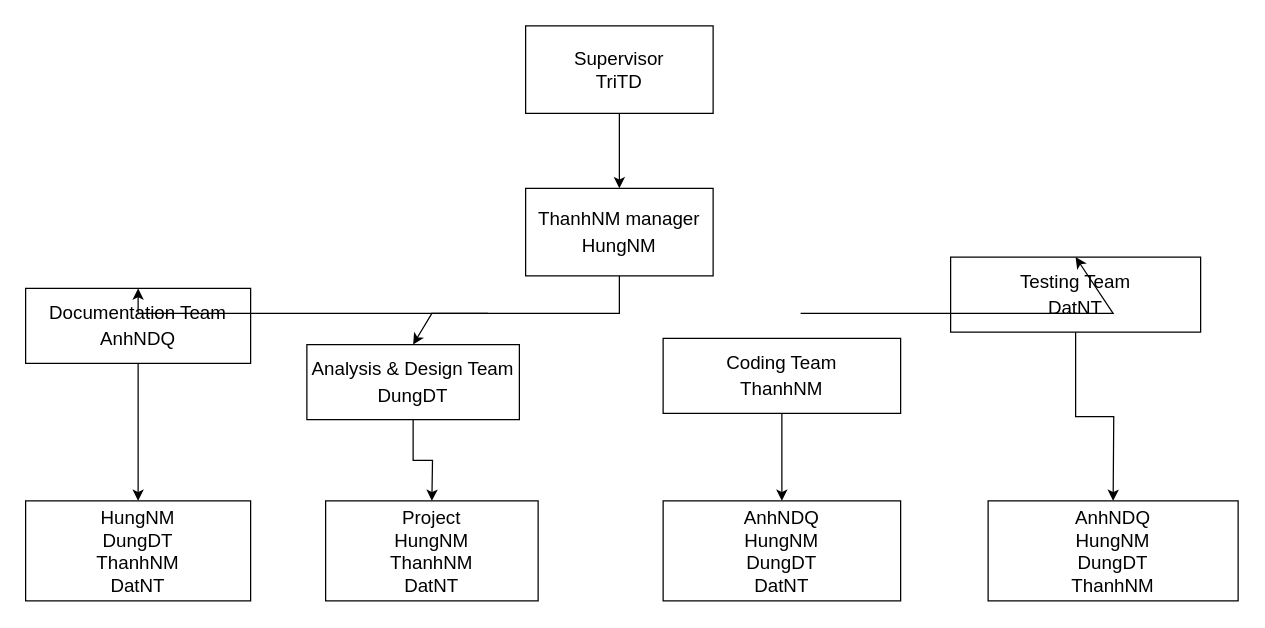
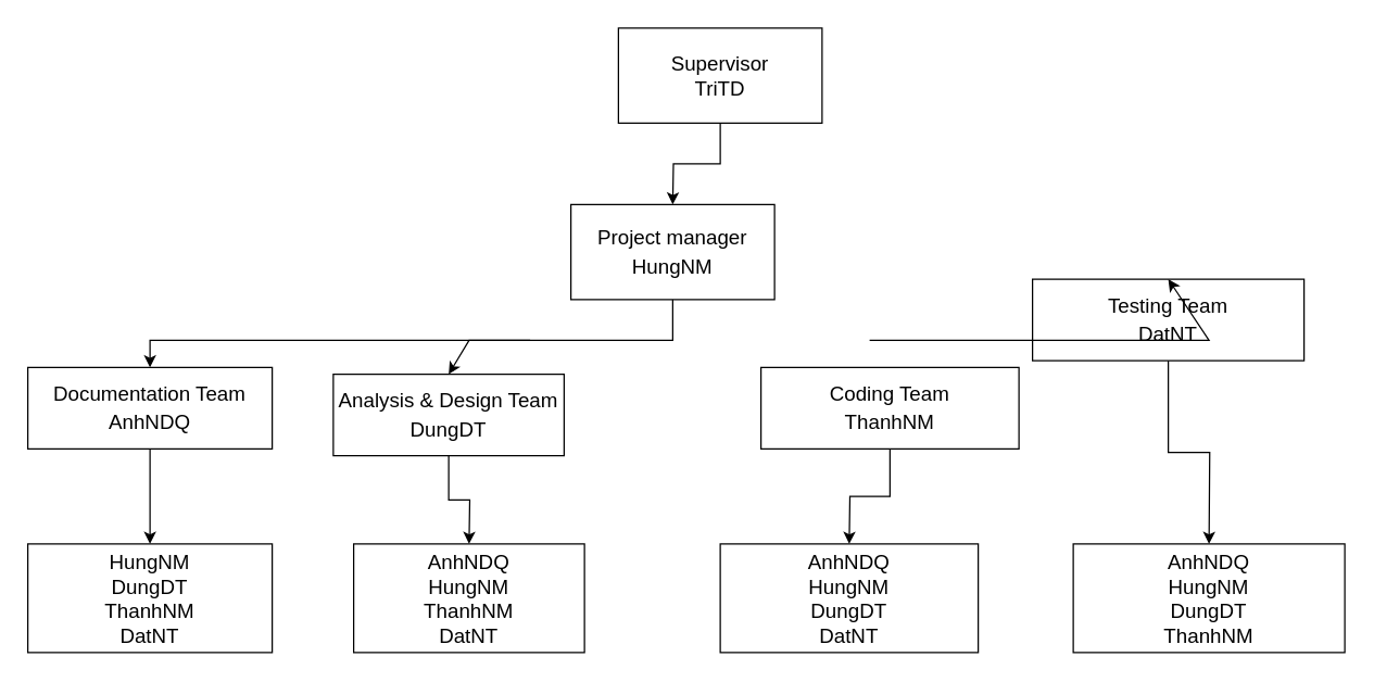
  <mxCell id="0" />
  <mxCell id="1" parent="0" />
  <mxCell id="2" style="edgeStyle=orthogonalEdgeStyle;rounded=0;orthogonalLoop=1;jettySize=auto;html=1;fontSize=17;" edge="1" parent="1" source="3"><mxGeometry relative="1" as="geometry"><mxPoint x="495" y="150" as="targetPoint" /></mxGeometry></mxCell>
- <mxCell id="3" value="&lt;p style=&quot;line-height: 1.2 ; font-size: 15px&quot;&gt;Supervisor&lt;br&gt;TriTD&lt;br&gt;&lt;/p&gt;" style="rounded=0;whiteSpace=wrap;html=1;" vertex="1" parent="1"><mxGeometry x="420" y="20" width="150" height="70" as="geometry" /></mxCell>
- <mxCell id="4" value="&lt;font style=&quot;font-size: 15px&quot;&gt;ThanhNM manager&lt;br&gt;HungNM&lt;/font&gt;" style="rounded=0;whiteSpace=wrap;html=1;fontSize=17;" vertex="1" parent="1"><mxGeometry x="420" y="150" width="150" height="70" as="geometry" /></mxCell>
+ <mxCell id="3" value="&lt;p style=&quot;line-height: 1.2 ; font-size: 15px&quot;&gt;Supervisor&lt;br&gt;TriTD&lt;br&gt;&lt;/p&gt;" style="rounded=0;whiteSpace=wrap;html=1;" vertex="1" parent="1"><mxGeometry x="455" y="20" width="150" height="70" as="geometry" /></mxCell>
+ <mxCell id="4" value="&lt;font style=&quot;font-size: 15px&quot;&gt;Project manager&lt;br&gt;HungNM&lt;/font&gt;" style="rounded=0;whiteSpace=wrap;html=1;fontSize=17;" vertex="1" parent="1"><mxGeometry x="420" y="150" width="150" height="70" as="geometry" /></mxCell>
  <mxCell id="5" style="edgeStyle=orthogonalEdgeStyle;rounded=0;orthogonalLoop=1;jettySize=auto;html=1;fontSize=15;" edge="1" parent="1" source="6"><mxGeometry relative="1" as="geometry"><mxPoint x="110" y="400" as="targetPoint" /></mxGeometry></mxCell>
- <mxCell id="6" value="&lt;font style=&quot;font-size: 15px&quot;&gt;Documentation Team&lt;br&gt;AnhNDQ&lt;/font&gt;" style="rounded=0;whiteSpace=wrap;html=1;fontSize=17;" vertex="1" parent="1"><mxGeometry x="20" y="230" width="180" height="60" as="geometry" /></mxCell>
+ <mxCell id="6" value="&lt;font style=&quot;font-size: 15px&quot;&gt;Documentation Team&lt;br&gt;AnhNDQ&lt;/font&gt;" style="rounded=0;whiteSpace=wrap;html=1;fontSize=17;" vertex="1" parent="1"><mxGeometry x="20" y="270" width="180" height="60" as="geometry" /></mxCell>
  <mxCell id="7" style="edgeStyle=orthogonalEdgeStyle;rounded=0;orthogonalLoop=1;jettySize=auto;html=1;fontSize=15;" edge="1" parent="1" source="8"><mxGeometry relative="1" as="geometry"><mxPoint x="345" y="400" as="targetPoint" /></mxGeometry></mxCell>
  <mxCell id="8" value="&lt;font style=&quot;font-size: 15px&quot;&gt;Analysis &amp;amp; Design Team&lt;br&gt;DungDT&lt;/font&gt;" style="rounded=0;whiteSpace=wrap;html=1;fontSize=17;" vertex="1" parent="1"><mxGeometry x="245" y="275" width="170" height="60" as="geometry" /></mxCell>
  <mxCell id="9" style="edgeStyle=orthogonalEdgeStyle;rounded=0;orthogonalLoop=1;jettySize=auto;html=1;fontSize=15;" edge="1" parent="1" source="10"><mxGeometry relative="1" as="geometry"><mxPoint x="625" y="400" as="targetPoint" /></mxGeometry></mxCell>
- <mxCell id="10" value="&lt;font style=&quot;font-size: 15px&quot;&gt;Coding Team&lt;br&gt;ThanhNM&lt;/font&gt;" style="rounded=0;whiteSpace=wrap;html=1;fontSize=17;" vertex="1" parent="1"><mxGeometry x="530" y="270" width="190" height="60" as="geometry" /></mxCell>
+ <mxCell id="10" value="&lt;font style=&quot;font-size: 15px&quot;&gt;Coding Team&lt;br&gt;ThanhNM&lt;/font&gt;" style="rounded=0;whiteSpace=wrap;html=1;fontSize=17;" vertex="1" parent="1"><mxGeometry x="560" y="270" width="190" height="60" as="geometry" /></mxCell>
  <mxCell id="11" style="edgeStyle=orthogonalEdgeStyle;rounded=0;orthogonalLoop=1;jettySize=auto;html=1;fontSize=15;" edge="1" parent="1" source="12"><mxGeometry relative="1" as="geometry"><mxPoint x="890" y="400" as="targetPoint" /></mxGeometry></mxCell>
  <mxCell id="12" value="&lt;font style=&quot;font-size: 15px&quot;&gt;Testing Team&lt;br&gt;DatNT&lt;/font&gt;" style="rounded=0;whiteSpace=wrap;html=1;fontSize=17;" vertex="1" parent="1"><mxGeometry x="760" y="205" width="200" height="60" as="geometry" /></mxCell>
  <mxCell id="13" value="" style="endArrow=classic;html=1;rounded=0;fontSize=17;exitX=0.5;exitY=1;exitDx=0;exitDy=0;entryX=0.5;entryY=0;entryDx=0;entryDy=0;" edge="1" parent="1" source="4" target="8"><mxGeometry width="50" height="50" relative="1" as="geometry"><mxPoint x="400" y="270" as="sourcePoint" /><mxPoint x="490" y="280" as="targetPoint" /><Array as="points"><mxPoint x="495" y="250" /><mxPoint x="345" y="250" /></Array></mxGeometry></mxCell>
  <mxCell id="14" value="" style="endArrow=classic;html=1;rounded=0;fontSize=17;entryX=0.5;entryY=0;entryDx=0;entryDy=0;" edge="1" parent="1" target="12"><mxGeometry width="50" height="50" relative="1" as="geometry"><mxPoint x="640" y="250" as="sourcePoint" /><mxPoint x="820" y="200" as="targetPoint" /><Array as="points"><mxPoint x="890" y="250" /></Array></mxGeometry></mxCell>
  <mxCell id="15" value="" style="endArrow=classic;html=1;rounded=0;fontSize=17;entryX=0.5;entryY=0;entryDx=0;entryDy=0;" edge="1" parent="1" target="6"><mxGeometry width="50" height="50" relative="1" as="geometry"><mxPoint x="390" y="250" as="sourcePoint" /><mxPoint x="260" y="220" as="targetPoint" /><Array as="points"><mxPoint x="170" y="250" /><mxPoint x="110" y="250" /></Array></mxGeometry></mxCell>
  <mxCell id="16" value="HungNM&lt;br&gt;DungDT&lt;br&gt;ThanhNM&lt;br&gt;DatNT" style="rounded=0;whiteSpace=wrap;html=1;fontSize=15;" vertex="1" parent="1"><mxGeometry x="20" y="400" width="180" height="80" as="geometry" /></mxCell>
- <mxCell id="17" value="Project&lt;br&gt;HungNM&lt;br&gt;ThanhNM&lt;br&gt;DatNT" style="rounded=0;whiteSpace=wrap;html=1;fontSize=15;" vertex="1" parent="1"><mxGeometry x="260" y="400" width="170" height="80" as="geometry" /></mxCell>
+ <mxCell id="17" value="AnhNDQ&lt;br&gt;HungNM&lt;br&gt;ThanhNM&lt;br&gt;DatNT" style="rounded=0;whiteSpace=wrap;html=1;fontSize=15;" vertex="1" parent="1"><mxGeometry x="260" y="400" width="170" height="80" as="geometry" /></mxCell>
  <mxCell id="18" value="AnhNDQ&lt;br&gt;HungNM&lt;br&gt;DungDT&lt;br&gt;DatNT" style="rounded=0;whiteSpace=wrap;html=1;fontSize=15;" vertex="1" parent="1"><mxGeometry x="530" y="400" width="190" height="80" as="geometry" /></mxCell>
  <mxCell id="19" value="AnhNDQ&lt;br&gt;HungNM&lt;br&gt;DungDT&lt;br&gt;ThanhNM" style="rounded=0;whiteSpace=wrap;html=1;fontSize=15;" vertex="1" parent="1"><mxGeometry x="790" y="400" width="200" height="80" as="geometry" /></mxCell>
